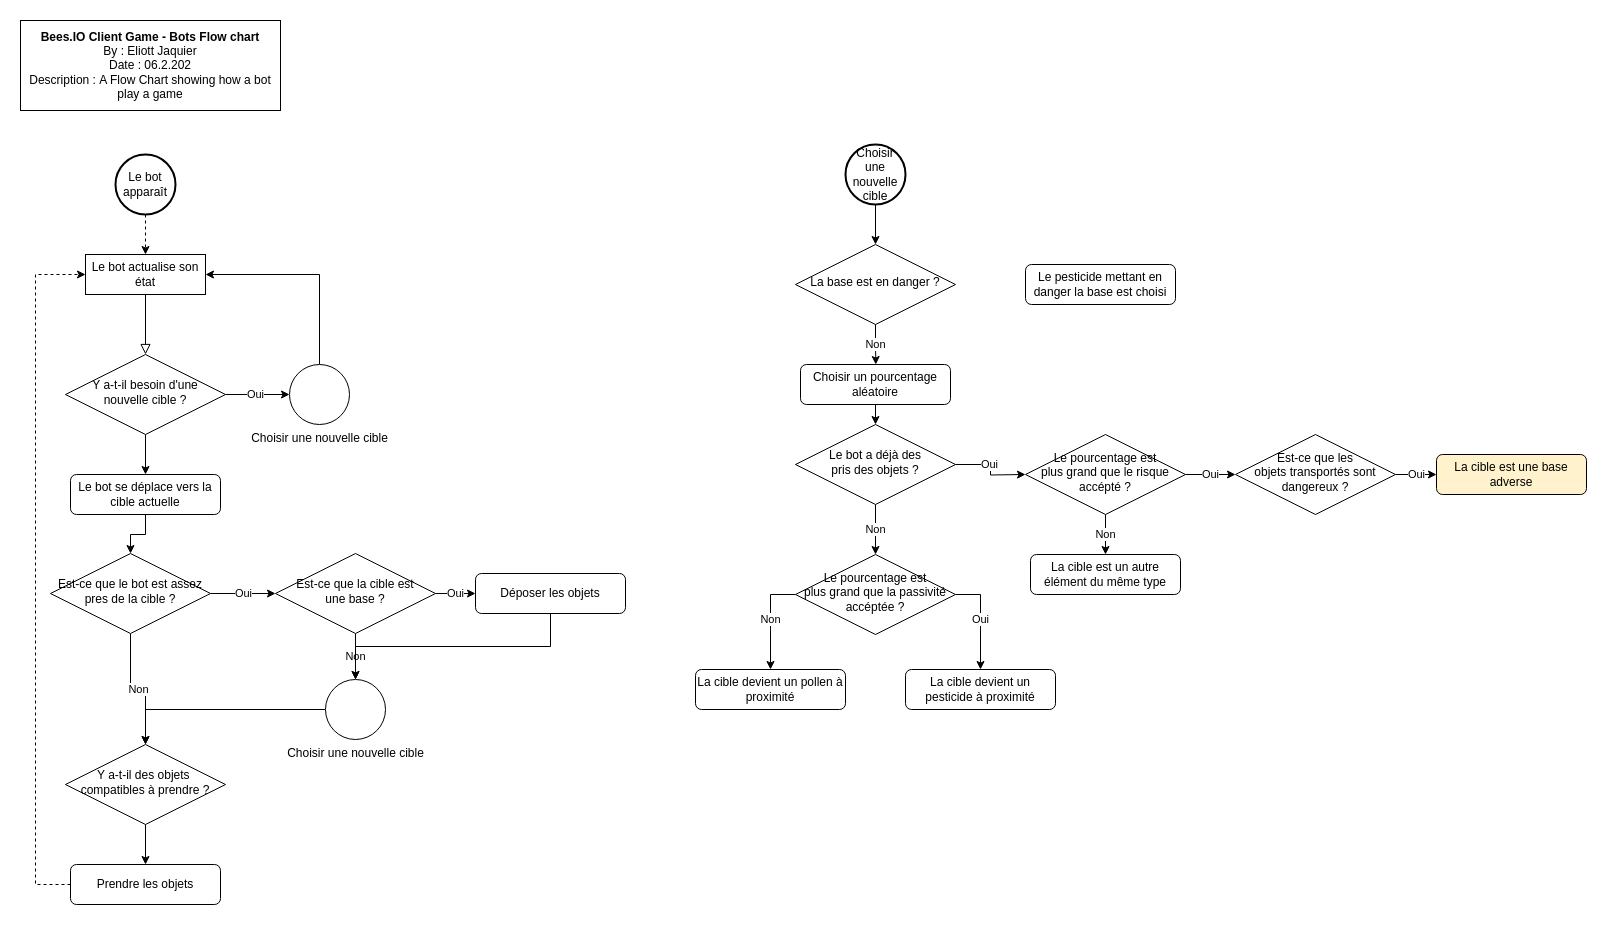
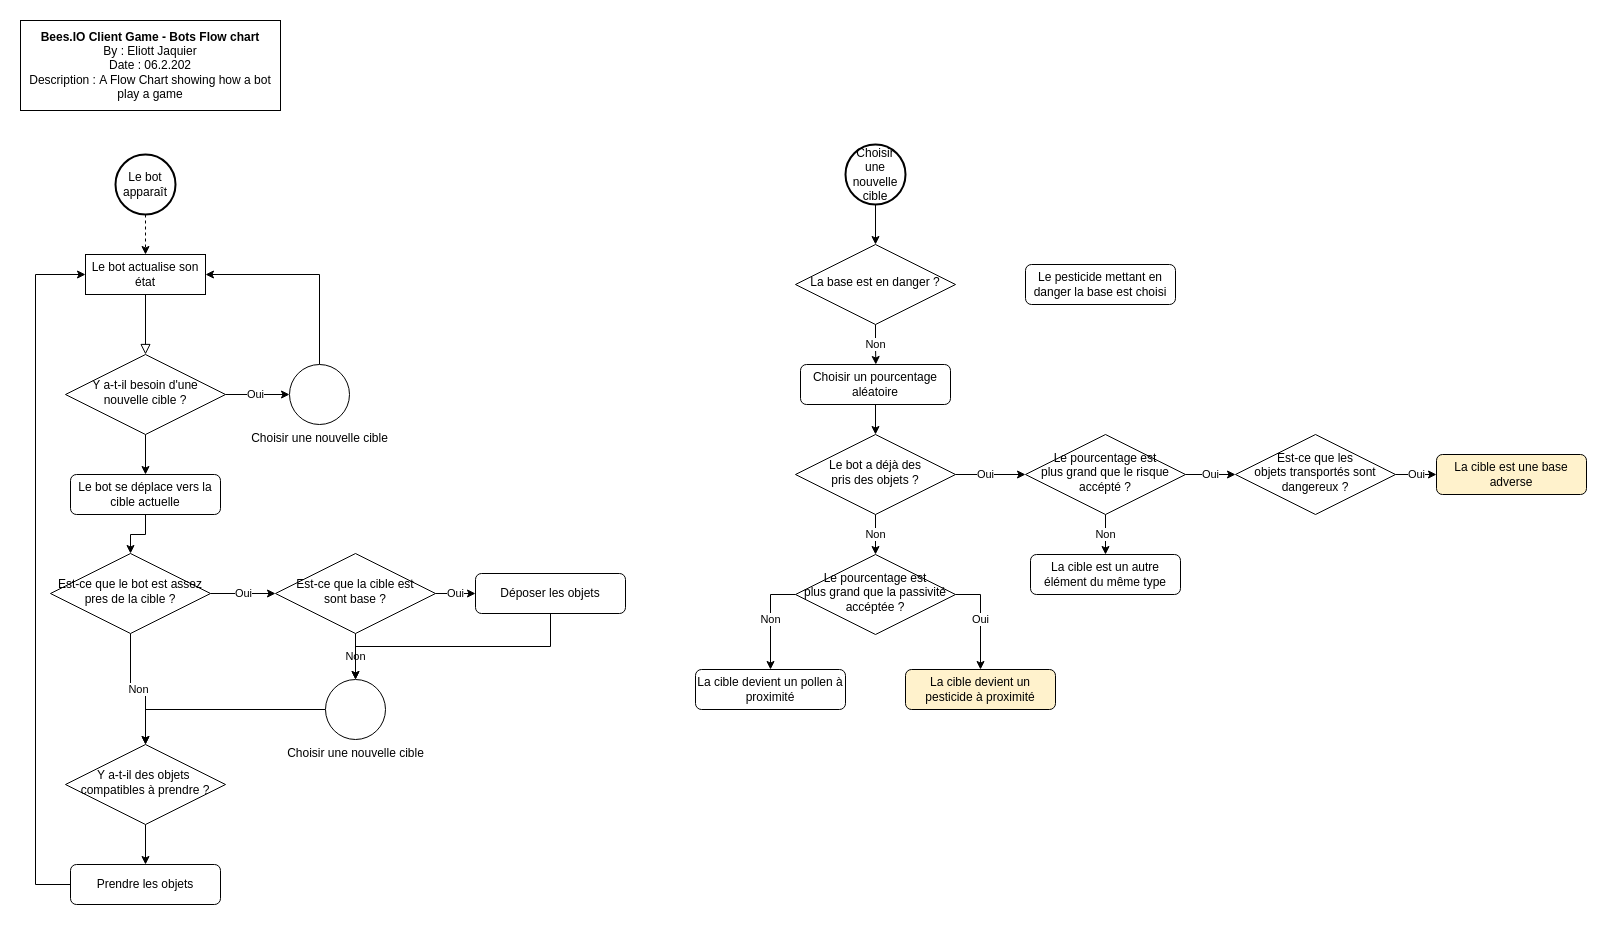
  <mxCell id="0" />
  <mxCell id="1" parent="0" />
  <mxCell id="2" value="" style="rounded=0;html=1;jettySize=auto;orthogonalLoop=1;fontSize=11;endArrow=block;endFill=0;endSize=8;strokeWidth=1;shadow=0;labelBackgroundColor=none;edgeStyle=orthogonalEdgeStyle;" parent="1" source="3" target="6" edge="1"><mxGeometry relative="1" as="geometry" /></mxCell>
  <mxCell id="3" value="Le bot actualise son état" style="whiteSpace=wrap;html=1;fontSize=12;glass=0;strokeWidth=1;shadow=0;rounded=0;" parent="1" vertex="1"><mxGeometry x="85" y="254" width="120" height="40" as="geometry" /></mxCell>
  <mxCell id="4" value="Oui" style="edgeStyle=orthogonalEdgeStyle;rounded=0;orthogonalLoop=1;jettySize=auto;html=1;exitX=1;exitY=0.5;exitDx=0;exitDy=0;entryX=0;entryY=0.5;entryDx=0;entryDy=0;entryPerimeter=0;" parent="1" source="6" target="10" edge="1"><mxGeometry x="-0.062" relative="1" as="geometry"><mxPoint x="295" y="394" as="targetPoint" /><mxPoint as="offset" /></mxGeometry></mxCell>
  <mxCell id="5" style="edgeStyle=orthogonalEdgeStyle;rounded=0;orthogonalLoop=1;jettySize=auto;html=1;exitX=0.5;exitY=1;exitDx=0;exitDy=0;" parent="1" source="6" target="34" edge="1"><mxGeometry relative="1" as="geometry" /></mxCell>
  <mxCell id="6" value="Y a-t-il besoin d'une nouvelle cible ?" style="rhombus;whiteSpace=wrap;html=1;shadow=0;fontFamily=Helvetica;fontSize=12;align=center;strokeWidth=1;spacing=6;spacingTop=-4;" parent="1" vertex="1"><mxGeometry x="65" y="354" width="160" height="80" as="geometry" /></mxCell>
  <mxCell id="7" style="edgeStyle=orthogonalEdgeStyle;rounded=0;orthogonalLoop=1;jettySize=auto;html=1;exitX=0.5;exitY=1;exitDx=0;exitDy=0;exitPerimeter=0;entryX=0.5;entryY=0;entryDx=0;entryDy=0;dashed=1;" parent="1" source="8" target="3" edge="1"><mxGeometry relative="1" as="geometry" /></mxCell>
  <mxCell id="8" value="Le bot apparaît" style="strokeWidth=2;html=1;shape=mxgraph.flowchart.start_2;whiteSpace=wrap;" parent="1" vertex="1"><mxGeometry x="115" y="154" width="60" height="60" as="geometry" /></mxCell>
  <mxCell id="9" style="edgeStyle=orthogonalEdgeStyle;rounded=0;orthogonalLoop=1;jettySize=auto;html=1;exitX=0.5;exitY=0;exitDx=0;exitDy=0;exitPerimeter=0;entryX=1;entryY=0.5;entryDx=0;entryDy=0;" parent="1" source="10" target="3" edge="1"><mxGeometry relative="1" as="geometry" /></mxCell>
  <mxCell id="10" value="Choisir une nouvelle cible" style="verticalLabelPosition=bottom;verticalAlign=top;html=1;shape=mxgraph.flowchart.on-page_reference;" parent="1" vertex="1"><mxGeometry x="289" y="364" width="60" height="60" as="geometry" /></mxCell>
  <mxCell id="11" style="edgeStyle=orthogonalEdgeStyle;rounded=0;orthogonalLoop=1;jettySize=auto;html=1;exitX=0.5;exitY=1;exitDx=0;exitDy=0;exitPerimeter=0;" parent="1" source="12" target="14" edge="1"><mxGeometry relative="1" as="geometry" /></mxCell>
  <mxCell id="12" value="Choisir une nouvelle cible" style="strokeWidth=2;html=1;shape=mxgraph.flowchart.start_2;whiteSpace=wrap;" parent="1" vertex="1"><mxGeometry x="845" y="144" width="60" height="60" as="geometry" /></mxCell>
  <mxCell id="13" value="Non" style="edgeStyle=orthogonalEdgeStyle;rounded=0;orthogonalLoop=1;jettySize=auto;html=1;exitX=0.5;exitY=1;exitDx=0;exitDy=0;" parent="1" source="14" edge="1"><mxGeometry relative="1" as="geometry"><mxPoint x="875.333" y="364" as="targetPoint" /></mxGeometry></mxCell>
  <mxCell id="14" value="La base est en danger ?" style="rhombus;whiteSpace=wrap;html=1;shadow=0;fontFamily=Helvetica;fontSize=12;align=center;strokeWidth=1;spacing=6;spacingTop=-4;" parent="1" vertex="1"><mxGeometry x="795" y="244" width="160" height="80" as="geometry" /></mxCell>
  <mxCell id="15" value="Le pesticide mettant en danger la base est choisi" style="rounded=1;whiteSpace=wrap;html=1;fontSize=12;glass=0;strokeWidth=1;shadow=0;" parent="1" vertex="1"><mxGeometry x="1025" y="264" width="150" height="40" as="geometry" /></mxCell>
  <mxCell id="16" style="edgeStyle=orthogonalEdgeStyle;rounded=0;orthogonalLoop=1;jettySize=auto;html=1;exitX=0.5;exitY=1;exitDx=0;exitDy=0;entryX=0.5;entryY=0;entryDx=0;entryDy=0;" parent="1" source="17" target="20" edge="1"><mxGeometry relative="1" as="geometry" /></mxCell>
  <mxCell id="17" value="Choisir un pourcentage aléatoire" style="rounded=1;whiteSpace=wrap;html=1;fontSize=12;glass=0;strokeWidth=1;shadow=0;" parent="1" vertex="1"><mxGeometry x="800" y="364" width="150" height="40" as="geometry" /></mxCell>
  <mxCell id="18" value="Oui" style="edgeStyle=orthogonalEdgeStyle;rounded=0;orthogonalLoop=1;jettySize=auto;html=1;exitX=1;exitY=0.5;exitDx=0;exitDy=0;" parent="1" source="20" edge="1"><mxGeometry x="-0.143" relative="1" as="geometry"><mxPoint x="1025" y="474" as="targetPoint" /><mxPoint as="offset" /></mxGeometry></mxCell>
  <mxCell id="19" value="Non" style="edgeStyle=orthogonalEdgeStyle;rounded=0;orthogonalLoop=1;jettySize=auto;html=1;exitX=0.5;exitY=1;exitDx=0;exitDy=0;entryX=0.5;entryY=0;entryDx=0;entryDy=0;" parent="1" source="20" target="23" edge="1"><mxGeometry relative="1" as="geometry" /></mxCell>
- <mxCell id="20" value="Le bot a déjà des &lt;br&gt;pris des objets ?" style="rhombus;whiteSpace=wrap;html=1;shadow=0;fontFamily=Helvetica;fontSize=12;align=center;strokeWidth=1;spacing=6;spacingTop=-4;" parent="1" vertex="1"><mxGeometry x="795" y="424" width="160" height="80" as="geometry" /></mxCell>
+ <mxCell id="20" value="Le bot a déjà des &lt;br&gt;pris des objets ?" style="rhombus;whiteSpace=wrap;html=1;shadow=0;fontFamily=Helvetica;fontSize=12;align=center;strokeWidth=1;spacing=6;spacingTop=-4;" parent="1" vertex="1"><mxGeometry x="795" y="434" width="160" height="80" as="geometry" /></mxCell>
  <mxCell id="21" value="Non" style="edgeStyle=orthogonalEdgeStyle;rounded=0;orthogonalLoop=1;jettySize=auto;html=1;exitX=0;exitY=0.5;exitDx=0;exitDy=0;entryX=0.5;entryY=0;entryDx=0;entryDy=0;" parent="1" source="23" target="27" edge="1"><mxGeometry relative="1" as="geometry" /></mxCell>
  <mxCell id="22" value="Oui" style="edgeStyle=orthogonalEdgeStyle;rounded=0;orthogonalLoop=1;jettySize=auto;html=1;exitX=1;exitY=0.5;exitDx=0;exitDy=0;entryX=0.5;entryY=0;entryDx=0;entryDy=0;" parent="1" source="23" target="28" edge="1"><mxGeometry relative="1" as="geometry" /></mxCell>
  <mxCell id="23" value="Le pourcentage est &lt;br&gt;plus grand que la passivité accéptée ?" style="rhombus;whiteSpace=wrap;html=1;shadow=0;fontFamily=Helvetica;fontSize=12;align=center;strokeWidth=1;spacing=6;spacingTop=-4;" parent="1" vertex="1"><mxGeometry x="795" y="554" width="160" height="80" as="geometry" /></mxCell>
  <mxCell id="24" value="Oui" style="edgeStyle=orthogonalEdgeStyle;rounded=0;orthogonalLoop=1;jettySize=auto;html=1;exitX=1;exitY=0.5;exitDx=0;exitDy=0;entryX=0;entryY=0.5;entryDx=0;entryDy=0;" parent="1" source="26" edge="1"><mxGeometry relative="1" as="geometry"><mxPoint x="1235" y="474" as="targetPoint" /></mxGeometry></mxCell>
  <mxCell id="25" value="Non" style="edgeStyle=orthogonalEdgeStyle;rounded=0;orthogonalLoop=1;jettySize=auto;html=1;exitX=0.5;exitY=1;exitDx=0;exitDy=0;entryX=0.5;entryY=0;entryDx=0;entryDy=0;" parent="1" source="26" target="29" edge="1"><mxGeometry relative="1" as="geometry" /></mxCell>
  <mxCell id="26" value="Le pourcentage est&lt;br&gt;plus grand que le risque accépté ?" style="rhombus;whiteSpace=wrap;html=1;shadow=0;fontFamily=Helvetica;fontSize=12;align=center;strokeWidth=1;spacing=6;spacingTop=-4;" parent="1" vertex="1"><mxGeometry x="1025" y="434" width="160" height="80" as="geometry" /></mxCell>
  <mxCell id="27" value="La cible devient un pollen à proximité" style="rounded=1;whiteSpace=wrap;html=1;fontSize=12;glass=0;strokeWidth=1;shadow=0;" parent="1" vertex="1"><mxGeometry x="695" y="669" width="150" height="40" as="geometry" /></mxCell>
- <mxCell id="28" value="La cible devient un pesticide à proximité" style="rounded=1;whiteSpace=wrap;html=1;fontSize=12;glass=0;strokeWidth=1;shadow=0;" parent="1" vertex="1"><mxGeometry x="905" y="669" width="150" height="40" as="geometry" /></mxCell>
+ <mxCell id="28" value="La cible devient un pesticide à proximité" style="rounded=1;whiteSpace=wrap;html=1;fontSize=12;glass=0;strokeWidth=1;shadow=0;fillColor=#fff2cc;" parent="1" vertex="1"><mxGeometry x="905" y="669" width="150" height="40" as="geometry" /></mxCell>
  <mxCell id="29" value="La cible est un autre élément du même type" style="rounded=1;whiteSpace=wrap;html=1;fontSize=12;glass=0;strokeWidth=1;shadow=0;" parent="1" vertex="1"><mxGeometry x="1030" y="554" width="150" height="40" as="geometry" /></mxCell>
  <mxCell id="30" value="Oui" style="edgeStyle=orthogonalEdgeStyle;rounded=0;orthogonalLoop=1;jettySize=auto;html=1;exitX=1;exitY=0.5;exitDx=0;exitDy=0;entryX=0;entryY=0.5;entryDx=0;entryDy=0;" parent="1" source="31" target="32" edge="1"><mxGeometry relative="1" as="geometry" /></mxCell>
  <mxCell id="31" value="Est-ce que les &lt;br&gt;objets transportés sont &lt;br&gt;dangereux ?" style="rhombus;whiteSpace=wrap;html=1;shadow=0;fontFamily=Helvetica;fontSize=12;align=center;strokeWidth=1;spacing=6;spacingTop=-4;" parent="1" vertex="1"><mxGeometry x="1235" y="434" width="160" height="80" as="geometry" /></mxCell>
  <mxCell id="32" value="La cible est une base adverse" style="rounded=1;whiteSpace=wrap;html=1;fontSize=12;glass=0;strokeWidth=1;shadow=0;fillColor=#fff2cc;" parent="1" vertex="1"><mxGeometry x="1436" y="454" width="150" height="40" as="geometry" /></mxCell>
  <mxCell id="33" style="edgeStyle=orthogonalEdgeStyle;rounded=0;orthogonalLoop=1;jettySize=auto;html=1;exitX=0.5;exitY=1;exitDx=0;exitDy=0;entryX=0.5;entryY=0;entryDx=0;entryDy=0;" parent="1" source="34" target="37" edge="1"><mxGeometry relative="1" as="geometry" /></mxCell>
  <mxCell id="34" value="Le bot se déplace vers la cible actuelle" style="rounded=1;whiteSpace=wrap;html=1;fontSize=12;glass=0;strokeWidth=1;shadow=0;" parent="1" vertex="1"><mxGeometry x="70" y="474" width="150" height="40" as="geometry" /></mxCell>
  <mxCell id="35" value="Oui" style="edgeStyle=orthogonalEdgeStyle;rounded=0;orthogonalLoop=1;jettySize=auto;html=1;exitX=1;exitY=0.5;exitDx=0;exitDy=0;entryX=0;entryY=0.5;entryDx=0;entryDy=0;" parent="1" source="37" target="44" edge="1"><mxGeometry relative="1" as="geometry" /></mxCell>
  <mxCell id="36" value="Non" style="edgeStyle=orthogonalEdgeStyle;rounded=0;orthogonalLoop=1;jettySize=auto;html=1;exitX=0.5;exitY=1;exitDx=0;exitDy=0;entryX=0.5;entryY=0;entryDx=0;entryDy=0;" parent="1" source="37" target="41" edge="1"><mxGeometry relative="1" as="geometry" /></mxCell>
  <mxCell id="37" value="Est-ce que le bot est assez pres de la cible ?" style="rhombus;whiteSpace=wrap;html=1;shadow=0;fontFamily=Helvetica;fontSize=12;align=center;strokeWidth=1;spacing=6;spacingTop=-4;" parent="1" vertex="1"><mxGeometry x="50" y="553" width="160" height="80" as="geometry" /></mxCell>
  <mxCell id="38" style="edgeStyle=orthogonalEdgeStyle;rounded=0;orthogonalLoop=1;jettySize=auto;html=1;exitX=0;exitY=0.5;exitDx=0;exitDy=0;exitPerimeter=0;" parent="1" source="39" target="41" edge="1"><mxGeometry relative="1" as="geometry" /></mxCell>
  <mxCell id="39" value="Choisir une nouvelle cible" style="verticalLabelPosition=bottom;verticalAlign=top;html=1;shape=mxgraph.flowchart.on-page_reference;" parent="1" vertex="1"><mxGeometry x="325" y="679" width="60" height="60" as="geometry" /></mxCell>
  <mxCell id="40" style="edgeStyle=orthogonalEdgeStyle;rounded=0;orthogonalLoop=1;jettySize=auto;html=1;exitX=0.5;exitY=1;exitDx=0;exitDy=0;entryX=0.5;entryY=0;entryDx=0;entryDy=0;" parent="1" source="41" target="48" edge="1"><mxGeometry relative="1" as="geometry" /></mxCell>
  <mxCell id="41" value="Y a-t-il des objets&amp;nbsp;&lt;br&gt;compatibles à prendre ?" style="rhombus;whiteSpace=wrap;html=1;shadow=0;fontFamily=Helvetica;fontSize=12;align=center;strokeWidth=1;spacing=6;spacingTop=-4;" parent="1" vertex="1"><mxGeometry x="65" y="744" width="160" height="80" as="geometry" /></mxCell>
  <mxCell id="42" value="Oui" style="edgeStyle=orthogonalEdgeStyle;rounded=0;orthogonalLoop=1;jettySize=auto;html=1;exitX=1;exitY=0.5;exitDx=0;exitDy=0;entryX=0;entryY=0.5;entryDx=0;entryDy=0;" parent="1" source="44" target="46" edge="1"><mxGeometry relative="1" as="geometry"><mxPoint as="offset" /></mxGeometry></mxCell>
  <mxCell id="43" value="Non" style="edgeStyle=orthogonalEdgeStyle;rounded=0;orthogonalLoop=1;jettySize=auto;html=1;exitX=0.5;exitY=1;exitDx=0;exitDy=0;entryX=0.5;entryY=0;entryDx=0;entryDy=0;entryPerimeter=0;" parent="1" source="44" target="39" edge="1"><mxGeometry relative="1" as="geometry" /></mxCell>
- <mxCell id="44" value="Est-ce que la cible est &lt;br&gt;une base ?" style="rhombus;whiteSpace=wrap;html=1;shadow=0;fontFamily=Helvetica;fontSize=12;align=center;strokeWidth=1;spacing=6;spacingTop=-4;" parent="1" vertex="1"><mxGeometry x="275" y="553" width="160" height="80" as="geometry" /></mxCell>
+ <mxCell id="44" value="Est-ce que la cible est &lt;br&gt;sont base ?" style="rhombus;whiteSpace=wrap;html=1;shadow=0;fontFamily=Helvetica;fontSize=12;align=center;strokeWidth=1;spacing=6;spacingTop=-4;" parent="1" vertex="1"><mxGeometry x="275" y="553" width="160" height="80" as="geometry" /></mxCell>
  <mxCell id="45" style="edgeStyle=orthogonalEdgeStyle;rounded=0;orthogonalLoop=1;jettySize=auto;html=1;exitX=0.5;exitY=1;exitDx=0;exitDy=0;entryX=0.5;entryY=0;entryDx=0;entryDy=0;entryPerimeter=0;" parent="1" source="46" target="39" edge="1"><mxGeometry relative="1" as="geometry" /></mxCell>
  <mxCell id="46" value="Déposer les objets" style="rounded=1;whiteSpace=wrap;html=1;fontSize=12;glass=0;strokeWidth=1;shadow=0;" parent="1" vertex="1"><mxGeometry x="475" y="573" width="150" height="40" as="geometry" /></mxCell>
- <mxCell id="47" style="edgeStyle=orthogonalEdgeStyle;rounded=0;orthogonalLoop=1;jettySize=auto;html=1;exitX=0;exitY=0.5;exitDx=0;exitDy=0;entryX=0;entryY=0.5;entryDx=0;entryDy=0;dashed=1;" parent="1" source="48" target="3" edge="1"><mxGeometry relative="1" as="geometry"><Array as="points"><mxPoint x="35" y="884" /><mxPoint x="35" y="274" /></Array></mxGeometry></mxCell>
+ <mxCell id="47" style="edgeStyle=orthogonalEdgeStyle;rounded=0;orthogonalLoop=1;jettySize=auto;html=1;exitX=0;exitY=0.5;exitDx=0;exitDy=0;entryX=0;entryY=0.5;entryDx=0;entryDy=0;" parent="1" source="48" target="3" edge="1"><mxGeometry relative="1" as="geometry"><Array as="points"><mxPoint x="35" y="884" /><mxPoint x="35" y="274" /></Array></mxGeometry></mxCell>
  <mxCell id="48" value="Prendre les objets" style="rounded=1;whiteSpace=wrap;html=1;fontSize=12;glass=0;strokeWidth=1;shadow=0;" parent="1" vertex="1"><mxGeometry x="70" y="864" width="150" height="40" as="geometry" /></mxCell>
  <mxCell id="49" value="&lt;b&gt;Bees.IO Client Game - Bots Flow chart&lt;/b&gt;&lt;br&gt;By : Eliott Jaquier&lt;br&gt;Date : 06.2.202&lt;br&gt;Description :&amp;nbsp;A Flow Chart showing how a bot play a game" style="rounded=0;whiteSpace=wrap;html=1;" vertex="1" parent="1"><mxGeometry x="20" y="20" width="260" height="90" as="geometry" /></mxCell>
